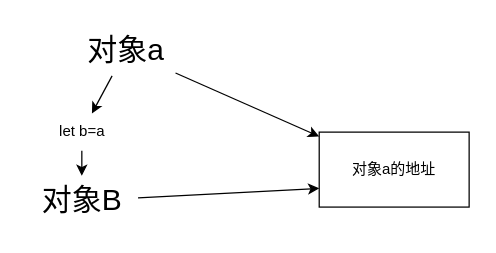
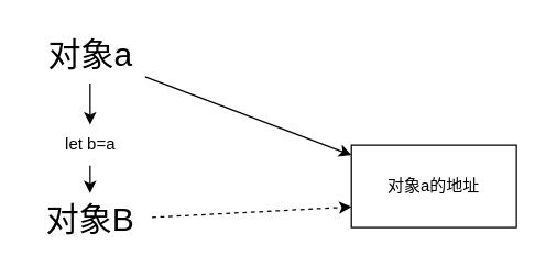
  <mxCell id="0" />
  <mxCell id="1" parent="0" />
  <mxCell id="2" value="" style="edgeStyle=none;html=1;" edge="1" parent="1" source="4" target="5"><mxGeometry relative="1" as="geometry" /></mxCell>
  <mxCell id="3" value="" style="edgeStyle=none;html=1;" edge="1" parent="1" source="9" target="7"><mxGeometry relative="1" as="geometry" /></mxCell>
- <mxCell id="4" value="&lt;font style=&quot;font-size: 24px;&quot;&gt;对象a&lt;/font&gt;" style="text;html=1;align=center;verticalAlign=middle;resizable=0;points=[];autosize=1;strokeColor=none;fillColor=none;" vertex="1" parent="1"><mxGeometry x="60" y="20" width="80" height="40" as="geometry" /></mxCell>
+ <mxCell id="4" value="&lt;font style=&quot;font-size: 24px;&quot;&gt;对象a&lt;/font&gt;" style="text;html=1;align=center;verticalAlign=middle;resizable=0;points=[];autosize=1;strokeColor=none;fillColor=none;" vertex="1" parent="1"><mxGeometry x="25" y="20" width="80" height="40" as="geometry" /></mxCell>
  <mxCell id="5" value="对象a的地址" style="whiteSpace=wrap;html=1;" vertex="1" parent="1"><mxGeometry x="255" y="105" width="120" height="60" as="geometry" /></mxCell>
- <mxCell id="6" value="" style="edgeStyle=none;html=1;entryX=0;entryY=0.75;entryDx=0;entryDy=0;" edge="1" parent="1" source="7" target="5"><mxGeometry relative="1" as="geometry"><mxPoint x="175" y="160" as="targetPoint" /></mxGeometry></mxCell>
+ <mxCell id="6" value="" style="edgeStyle=none;html=1;entryX=0;entryY=0.75;entryDx=0;entryDy=0;dashed=1;" edge="1" parent="1" source="7" target="5"><mxGeometry relative="1" as="geometry"><mxPoint x="175" y="160" as="targetPoint" /></mxGeometry></mxCell>
  <mxCell id="7" value="&lt;font style=&quot;font-size: 24px;&quot;&gt;对象B&lt;/font&gt;" style="text;html=1;align=center;verticalAlign=middle;resizable=0;points=[];autosize=1;strokeColor=none;fillColor=none;" vertex="1" parent="1"><mxGeometry x="20" y="140" width="90" height="40" as="geometry" /></mxCell>
  <mxCell id="8" value="" style="edgeStyle=none;html=1;" edge="1" parent="1" source="4" target="9"><mxGeometry relative="1" as="geometry"><mxPoint x="65" y="60" as="sourcePoint" /><mxPoint x="65" y="140" as="targetPoint" /></mxGeometry></mxCell>
  <mxCell id="9" value="let b=a" style="text;html=1;align=center;verticalAlign=middle;resizable=0;points=[];autosize=1;strokeColor=none;fillColor=none;" vertex="1" parent="1"><mxGeometry x="35" y="90" width="60" height="30" as="geometry" /></mxCell>
